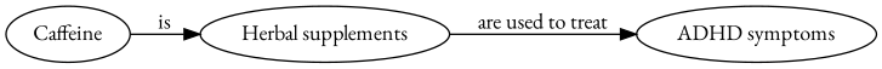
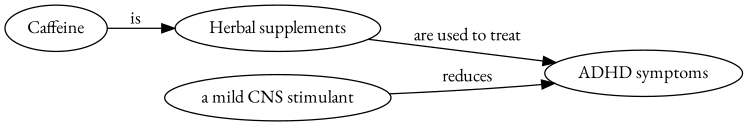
  digraph {
    fontname="EB Garamond"
    rankdir=LR
    node [fontname="EB Garamond"]
    edge [fontname="EB Garamond"]
    Caffeine [height=0.5]
    "Herbal supplements" [height=0.5]
+   "a mild CNS stimulant" [height=0.5]
    "ADHD symptoms" [height=0.5]
    Caffeine -> "Herbal supplements" [label=is]
    "Herbal supplements" -> "ADHD symptoms" [label="are used to treat"]
+   "a mild CNS stimulant" -> "ADHD symptoms" [label=reduces]
  }
